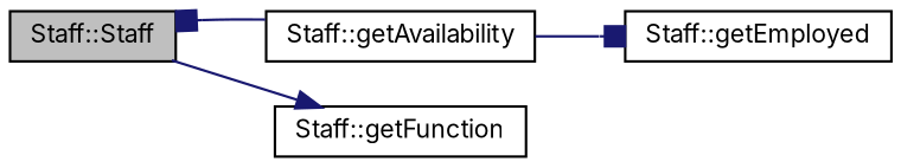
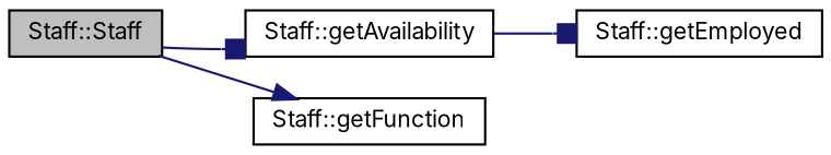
  digraph {
    fontname=Inter
    rankdir=LR
    node [color=black fillcolor=white fontname=Inter fontsize=10 shape=record style=filled]
    edge [arrowhead=box color=midnightblue fontname=Inter fontsize=10 labelfontname=Helvetica labelfontsize=10 style=solid]
    n1 [fillcolor=grey75 fontcolor=black height=0.2 label="Staff::Staff" width=0.4]
    n2 [height=0.2 label="Staff::getAvailability" width=0.4]
    n3 [height=0.2 label="Staff::getFunction" width=0.4]
    n4 [height=0.2 label="Staff::getEmployed" width=0.4]
-   n2 -> n1
+   n1 -> n2
    n1 -> n3 [arrowhead=normal]
    n2 -> n4
  }
